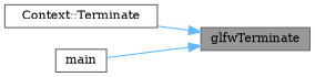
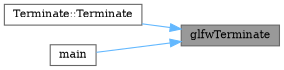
  digraph {
    fontname="DejaVu Serif"
    rankdir=RL
    node [color=grey40 fillcolor=white fontname="DejaVu Serif" fontsize=10 shape=box style=filled]
    edge [color=steelblue1 dir=back fontname="DejaVu Serif" fontsize=10 labelfontname=Helvetica labelfontsize=10 style=solid]
    n1 [color=gray40 fillcolor=grey60 fontcolor=black height=0.2 label=glfwTerminate width=0.4]
-   n2 [height=0.2 label="Context::Terminate" width=0.4]
+   n2 [height=0.2 label="Terminate::Terminate" width=0.4]
    n3 [height=0.2 label=main width=0.4]
    n1 -> n2
    n1 -> n3
  }
